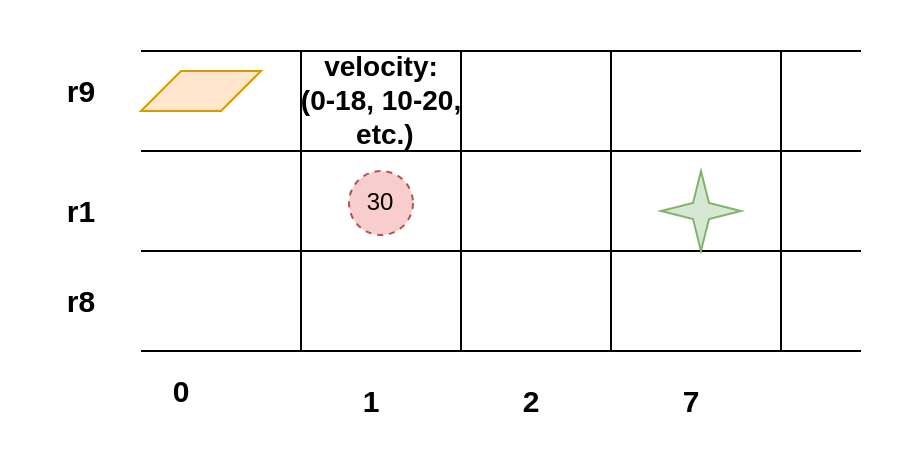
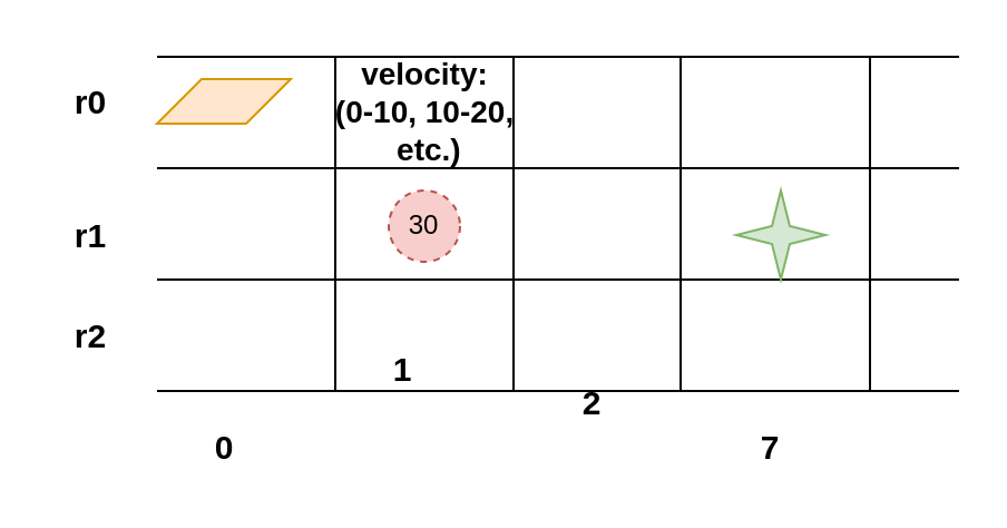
  <mxCell id="0" />
  <mxCell id="1" parent="0" />
  <mxCell id="2" value="" style="endArrow=none;html=1;rounded=0;" parent="1" edge="1"><mxGeometry width="50" height="50" relative="1" as="geometry"><mxPoint x="70" y="25" as="sourcePoint" /><mxPoint x="430" y="25" as="targetPoint" /></mxGeometry></mxCell>
  <mxCell id="3" value="" style="endArrow=none;html=1;rounded=0;" parent="1" edge="1"><mxGeometry width="50" height="50" relative="1" as="geometry"><mxPoint x="70" y="75" as="sourcePoint" /><mxPoint x="430" y="75" as="targetPoint" /></mxGeometry></mxCell>
  <mxCell id="4" value="" style="endArrow=none;html=1;rounded=0;" parent="1" edge="1"><mxGeometry width="50" height="50" relative="1" as="geometry"><mxPoint x="70" y="125" as="sourcePoint" /><mxPoint x="430" y="125" as="targetPoint" /></mxGeometry></mxCell>
  <mxCell id="5" value="" style="endArrow=none;html=1;rounded=0;" parent="1" edge="1"><mxGeometry width="50" height="50" relative="1" as="geometry"><mxPoint x="70" y="175" as="sourcePoint" /><mxPoint x="430" y="175" as="targetPoint" /></mxGeometry></mxCell>
  <mxCell id="6" value="" style="shape=parallelogram;perimeter=parallelogramPerimeter;whiteSpace=wrap;html=1;fixedSize=1;size=20;fillColor=#ffe6cc;strokeColor=#d79b00;" parent="1" vertex="1"><mxGeometry x="70" y="35" width="60" height="20" as="geometry" /></mxCell>
  <mxCell id="7" value="" style="verticalLabelPosition=bottom;verticalAlign=top;html=1;shape=mxgraph.basic.4_point_star_2;dx=0.8;fillColor=#d5e8d4;strokeColor=#82b366;" parent="1" vertex="1"><mxGeometry x="330" y="85" width="40" height="40" as="geometry" /></mxCell>
- <mxCell id="8" value="&lt;font&gt;&lt;b&gt;r9&lt;/b&gt;&lt;/font&gt;" style="text;html=1;align=center;verticalAlign=middle;resizable=0;points=[];autosize=1;strokeColor=none;fillColor=none;fontSize=15;" parent="1" vertex="1"><mxGeometry x="20" y="30" width="40" height="30" as="geometry" /></mxCell>
- <mxCell id="9" value="&lt;font&gt;&lt;b&gt;r8&lt;/b&gt;&lt;/font&gt;" style="text;html=1;align=center;verticalAlign=middle;resizable=0;points=[];autosize=1;strokeColor=none;fillColor=none;fontSize=15;" parent="1" vertex="1"><mxGeometry x="20" y="135" width="40" height="30" as="geometry" /></mxCell>
+ <mxCell id="8" value="&lt;font&gt;&lt;b&gt;r0&lt;/b&gt;&lt;/font&gt;" style="text;html=1;align=center;verticalAlign=middle;resizable=0;points=[];autosize=1;strokeColor=none;fillColor=none;fontSize=15;" parent="1" vertex="1"><mxGeometry x="20" y="30" width="40" height="30" as="geometry" /></mxCell>
+ <mxCell id="9" value="&lt;font&gt;&lt;b&gt;r2&lt;/b&gt;&lt;/font&gt;" style="text;html=1;align=center;verticalAlign=middle;resizable=0;points=[];autosize=1;strokeColor=none;fillColor=none;fontSize=15;" parent="1" vertex="1"><mxGeometry x="20" y="135" width="40" height="30" as="geometry" /></mxCell>
  <mxCell id="10" value="&lt;font&gt;&lt;b&gt;r1&lt;/b&gt;&lt;/font&gt;" style="text;html=1;align=center;verticalAlign=middle;resizable=0;points=[];autosize=1;strokeColor=none;fillColor=none;fontSize=15;" parent="1" vertex="1"><mxGeometry x="20" y="90" width="40" height="30" as="geometry" /></mxCell>
  <mxCell id="11" value="" style="endArrow=none;html=1;rounded=0;" parent="1" edge="1"><mxGeometry width="50" height="50" relative="1" as="geometry"><mxPoint x="150" y="175" as="sourcePoint" /><mxPoint x="150" y="25" as="targetPoint" /></mxGeometry></mxCell>
  <mxCell id="12" value="" style="endArrow=none;html=1;rounded=0;" parent="1" edge="1"><mxGeometry width="50" height="50" relative="1" as="geometry"><mxPoint x="230" y="175" as="sourcePoint" /><mxPoint x="230" y="25" as="targetPoint" /></mxGeometry></mxCell>
  <mxCell id="13" value="" style="endArrow=none;html=1;rounded=0;" parent="1" edge="1"><mxGeometry width="50" height="50" relative="1" as="geometry"><mxPoint x="305" y="175" as="sourcePoint" /><mxPoint x="305" y="25" as="targetPoint" /></mxGeometry></mxCell>
  <mxCell id="14" value="" style="endArrow=none;html=1;rounded=0;" parent="1" edge="1"><mxGeometry width="50" height="50" relative="1" as="geometry"><mxPoint x="390" y="175" as="sourcePoint" /><mxPoint x="390" y="25" as="targetPoint" /></mxGeometry></mxCell>
- <mxCell id="15" value="&lt;b&gt;0&lt;/b&gt;" style="text;html=1;align=center;verticalAlign=middle;resizable=0;points=[];autosize=1;strokeColor=none;fillColor=none;fontSize=15;" parent="1" vertex="1"><mxGeometry x="75" y="180" width="30" height="30" as="geometry" /></mxCell>
- <mxCell id="16" value="&lt;b&gt;1&lt;/b&gt;" style="text;html=1;align=center;verticalAlign=middle;resizable=0;points=[];autosize=1;strokeColor=none;fillColor=none;fontSize=15;" parent="1" vertex="1"><mxGeometry x="170" y="185" width="30" height="30" as="geometry" /></mxCell>
- <mxCell id="17" value="&lt;b&gt;2&lt;/b&gt;" style="text;html=1;align=center;verticalAlign=middle;resizable=0;points=[];autosize=1;strokeColor=none;fillColor=none;fontSize=15;" parent="1" vertex="1"><mxGeometry x="250" y="185" width="30" height="30" as="geometry" /></mxCell>
+ <mxCell id="15" value="&lt;b&gt;0&lt;/b&gt;" style="text;html=1;align=center;verticalAlign=middle;resizable=0;points=[];autosize=1;strokeColor=none;fillColor=none;fontSize=15;" parent="1" vertex="1"><mxGeometry x="85" y="185" width="30" height="30" as="geometry" /></mxCell>
+ <mxCell id="16" value="&lt;b&gt;1&lt;/b&gt;" style="text;html=1;align=center;verticalAlign=middle;resizable=0;points=[];autosize=1;strokeColor=none;fillColor=none;fontSize=15;" parent="1" vertex="1"><mxGeometry x="165" y="150" width="30" height="30" as="geometry" /></mxCell>
+ <mxCell id="17" value="&lt;b&gt;2&lt;/b&gt;" style="text;html=1;align=center;verticalAlign=middle;resizable=0;points=[];autosize=1;strokeColor=none;fillColor=none;fontSize=15;" parent="1" vertex="1"><mxGeometry x="250" y="165" width="30" height="30" as="geometry" /></mxCell>
  <mxCell id="18" value="&lt;b&gt;7&lt;/b&gt;" style="text;html=1;align=center;verticalAlign=middle;resizable=0;points=[];autosize=1;strokeColor=none;fillColor=none;fontSize=15;" parent="1" vertex="1"><mxGeometry x="330" y="185" width="30" height="30" as="geometry" /></mxCell>
- <mxCell id="19" value="&lt;font&gt;&lt;b&gt;velocity:&lt;/b&gt;&lt;/font&gt;&lt;div&gt;&lt;font&gt;&lt;b&gt;(0-18, 10-20,&lt;/b&gt;&lt;/font&gt;&lt;div&gt;&lt;font&gt;&lt;b&gt;&amp;nbsp;etc.)&lt;/b&gt;&lt;/font&gt;&lt;/div&gt;&lt;/div&gt;" style="text;html=1;align=center;verticalAlign=middle;resizable=0;points=[];autosize=1;strokeColor=none;fillColor=none;fontSize=14;" parent="1" vertex="1"><mxGeometry x="140" y="20" width="100" height="60" as="geometry" /></mxCell>
+ <mxCell id="19" value="&lt;font&gt;&lt;b&gt;velocity:&lt;/b&gt;&lt;/font&gt;&lt;div&gt;&lt;font&gt;&lt;b&gt;(0-10, 10-20,&lt;/b&gt;&lt;/font&gt;&lt;div&gt;&lt;font&gt;&lt;b&gt;&amp;nbsp;etc.)&lt;/b&gt;&lt;/font&gt;&lt;/div&gt;&lt;/div&gt;" style="text;html=1;align=center;verticalAlign=middle;resizable=0;points=[];autosize=1;strokeColor=none;fillColor=none;fontSize=14;" parent="1" vertex="1"><mxGeometry x="140" y="20" width="100" height="60" as="geometry" /></mxCell>
  <mxCell id="20" value="30" style="ellipse;whiteSpace=wrap;html=1;aspect=fixed;fillColor=#f8cecc;strokeColor=#b85450;dashed=1;" parent="1" vertex="1"><mxGeometry x="174" y="85" width="32" height="32" as="geometry" /></mxCell>
